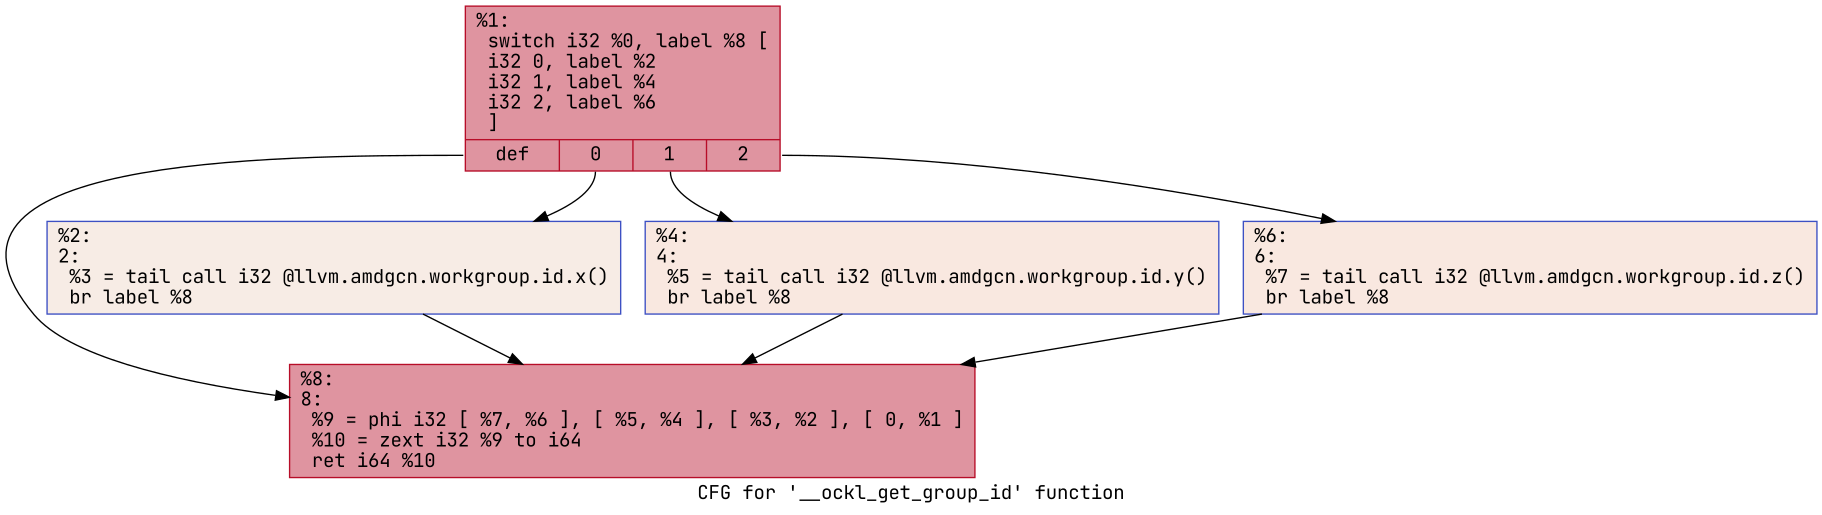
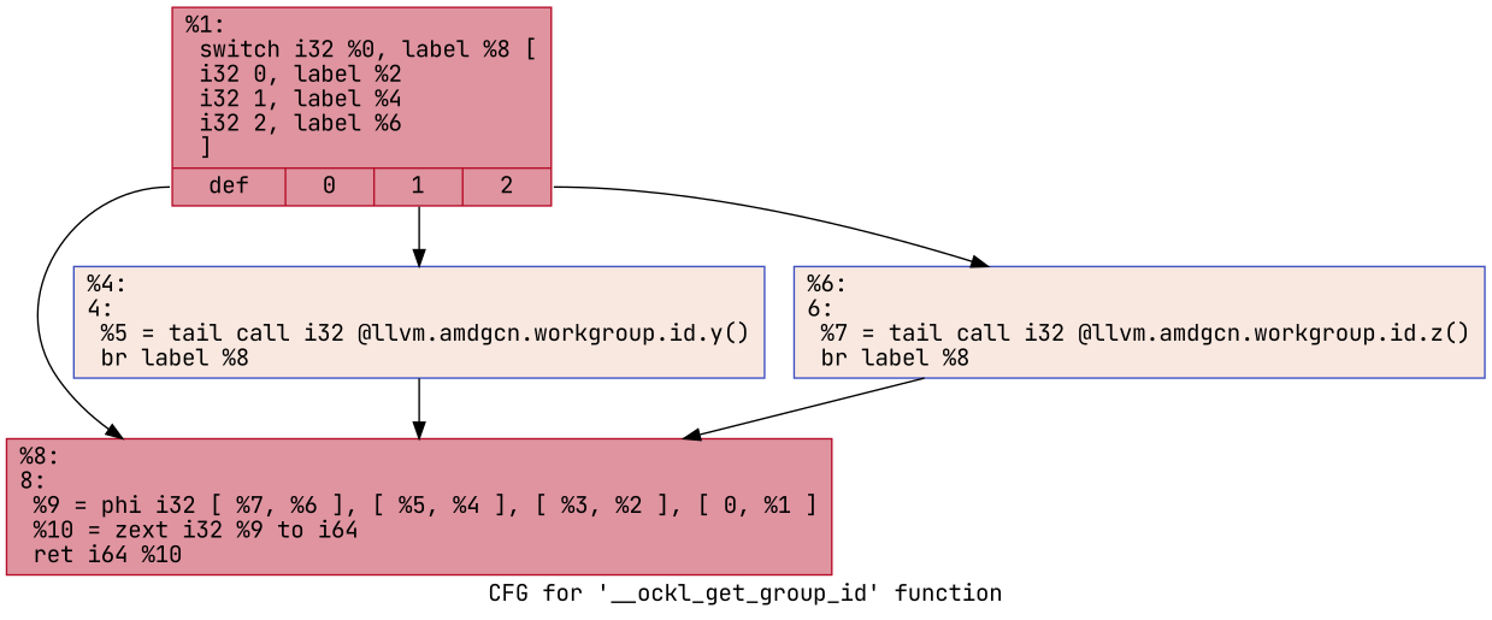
  digraph {
    label="CFG for '__ockl_get_group_id' function"
    fontname="JetBrains Mono"
    node [color="#3d50c3ff" fillcolor="#b70d2870" shape=record style=filled fontname="JetBrains Mono"]
    edge [fontname="JetBrains Mono"]
    n1 [color="#b70d28ff" label="{%1:\l  switch i32 %0, label %8 [\l    i32 0, label %2\l    i32 1, label %4\l    i32 2, label %6\l  ]\l|{<s0>def|<s1>0|<s2>1|<s3>2}}"]
    n2 [color="#b70d28ff" label="{%8:\l8:                                                \l  %9 = phi i32 [ %7, %6 ], [ %5, %4 ], [ %3, %2 ], [ 0, %1 ]\l  %10 = zext i32 %9 to i64\l  ret i64 %10\l}"]
-   n3 [fillcolor="#ecd3c570" label="{%2:\l2:                                                \l  %3 = tail call i32 @llvm.amdgcn.workgroup.id.x()\l  br label %8\l}"]
    n4 [fillcolor="#f1ccb870" label="{%4:\l4:                                                \l  %5 = tail call i32 @llvm.amdgcn.workgroup.id.y()\l  br label %8\l}"]
    n5 [fillcolor="#f1ccb870" label="{%6:\l6:                                                \l  %7 = tail call i32 @llvm.amdgcn.workgroup.id.z()\l  br label %8\l}"]
    n1 -> n2 [tailport=s0]
-   n1 -> n3 [tailport=s1]
    n1 -> n4 [tailport=s2]
    n1 -> n5 [tailport=s3]
-   n3 -> n2
    n4 -> n2
    n5 -> n2
  }
